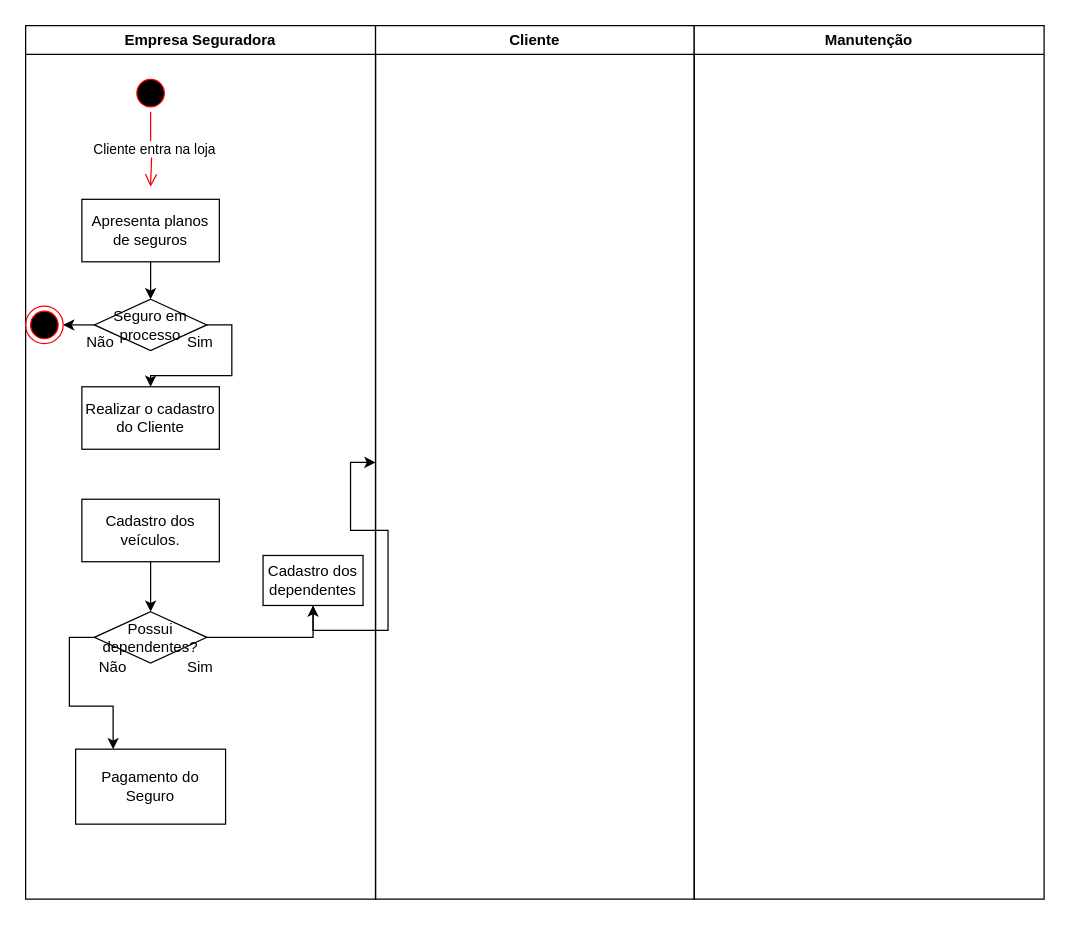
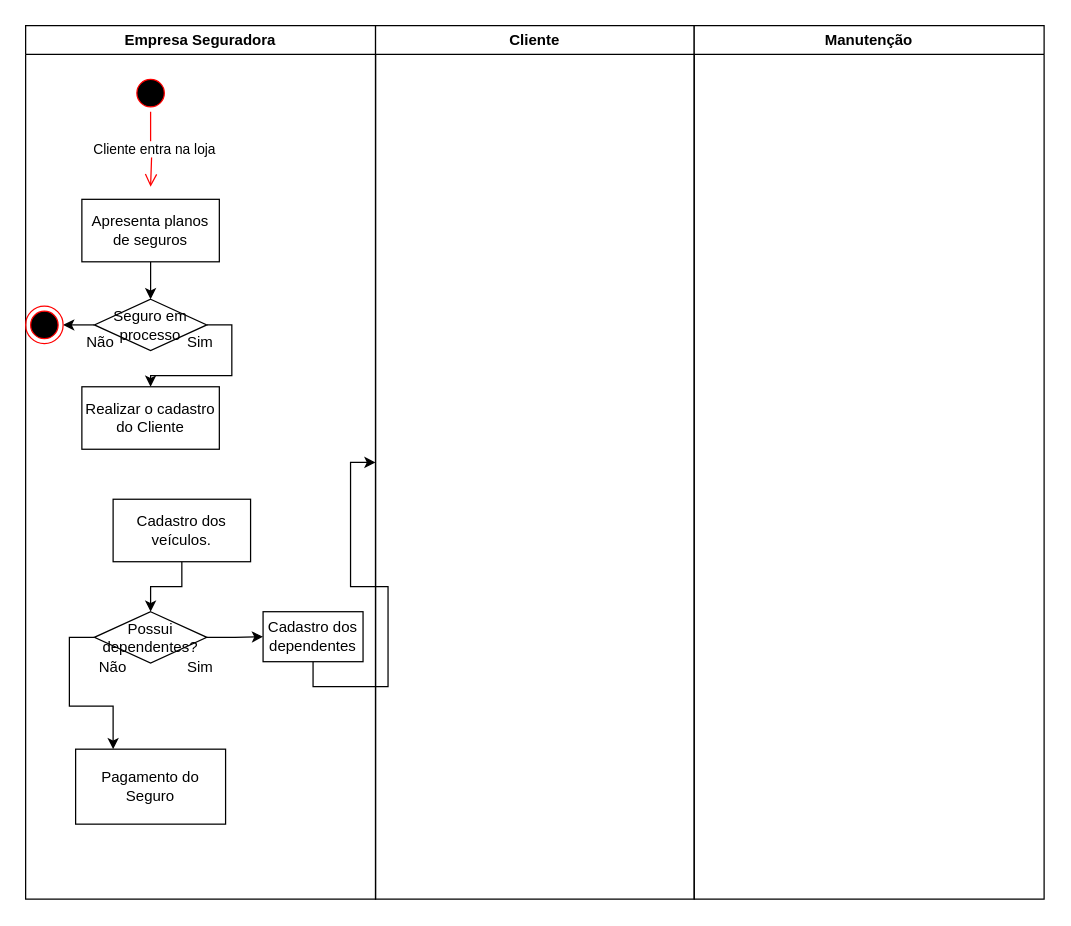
  <mxCell id="0" />
  <mxCell id="1" parent="0" />
  <mxCell id="2" value="Empresa Seguradora" style="swimlane;whiteSpace=wrap;html=1;" vertex="1" parent="1"><mxGeometry x="20" y="20" width="280" height="699" as="geometry" /></mxCell>
  <mxCell id="3" value="" style="ellipse;html=1;shape=startState;fillColor=#000000;strokeColor=#ff0000;" vertex="1" parent="2"><mxGeometry x="85" y="39" width="30" height="30" as="geometry" /></mxCell>
  <mxCell id="4" value="" style="edgeStyle=orthogonalEdgeStyle;html=1;verticalAlign=bottom;endArrow=open;endSize=8;strokeColor=#ff0000;rounded=0;" edge="1" source="3" parent="2"><mxGeometry relative="1" as="geometry"><mxPoint x="100" y="129" as="targetPoint" /><Array as="points"><mxPoint x="100" y="99" /><mxPoint x="101" y="99" /></Array></mxGeometry></mxCell>
  <mxCell id="5" value="Cliente entra na loja" style="edgeLabel;html=1;align=center;verticalAlign=middle;resizable=0;points=[];" vertex="1" connectable="0" parent="4"><mxGeometry x="0.016" y="2" relative="1" as="geometry"><mxPoint y="-1" as="offset" /></mxGeometry></mxCell>
  <mxCell id="6" style="edgeStyle=orthogonalEdgeStyle;rounded=0;orthogonalLoop=1;jettySize=auto;html=1;exitX=0.5;exitY=1;exitDx=0;exitDy=0;entryX=0.5;entryY=0;entryDx=0;entryDy=0;" edge="1" parent="2" source="7" target="10"><mxGeometry relative="1" as="geometry" /></mxCell>
  <mxCell id="7" value="Apresenta planos de seguros" style="html=1;whiteSpace=wrap;" vertex="1" parent="2"><mxGeometry x="45" y="139" width="110" height="50" as="geometry" /></mxCell>
  <mxCell id="8" style="edgeStyle=orthogonalEdgeStyle;rounded=0;orthogonalLoop=1;jettySize=auto;html=1;exitX=0;exitY=0.5;exitDx=0;exitDy=0;entryX=1;entryY=0.5;entryDx=0;entryDy=0;" edge="1" parent="2" source="10" target="11"><mxGeometry relative="1" as="geometry" /></mxCell>
  <mxCell id="9" style="edgeStyle=orthogonalEdgeStyle;rounded=0;orthogonalLoop=1;jettySize=auto;html=1;exitX=1;exitY=0.5;exitDx=0;exitDy=0;entryX=0.5;entryY=0;entryDx=0;entryDy=0;" edge="1" parent="2" source="10" target="14"><mxGeometry relative="1" as="geometry" /></mxCell>
  <mxCell id="10" value="Seguro em processo" style="rhombus;whiteSpace=wrap;html=1;" vertex="1" parent="2"><mxGeometry x="55" y="219" width="90" height="41" as="geometry" /></mxCell>
  <mxCell id="11" value="" style="ellipse;html=1;shape=endState;fillColor=#000000;strokeColor=#ff0000;" vertex="1" parent="2"><mxGeometry y="224.5" width="30" height="30" as="geometry" /></mxCell>
  <mxCell id="12" value="Não" style="text;html=1;strokeColor=none;fillColor=none;align=center;verticalAlign=middle;whiteSpace=wrap;rounded=0;" vertex="1" parent="2"><mxGeometry x="30" y="239" width="60" height="30" as="geometry" /></mxCell>
  <mxCell id="13" value="Sim" style="text;html=1;strokeColor=none;fillColor=none;align=center;verticalAlign=middle;whiteSpace=wrap;rounded=0;" vertex="1" parent="2"><mxGeometry x="110" y="239" width="60" height="30" as="geometry" /></mxCell>
  <mxCell id="14" value="Realizar o cadastro do Cliente" style="html=1;whiteSpace=wrap;" vertex="1" parent="2"><mxGeometry x="45" y="289" width="110" height="50" as="geometry" /></mxCell>
  <mxCell id="15" style="edgeStyle=orthogonalEdgeStyle;rounded=0;orthogonalLoop=1;jettySize=auto;html=1;exitX=0.5;exitY=1;exitDx=0;exitDy=0;entryX=0.5;entryY=0;entryDx=0;entryDy=0;" edge="1" parent="2" source="16" target="19"><mxGeometry relative="1" as="geometry" /></mxCell>
- <mxCell id="16" value="Cadastro dos veículos." style="html=1;whiteSpace=wrap;" vertex="1" parent="2"><mxGeometry x="45" y="379" width="110" height="50" as="geometry" /></mxCell>
+ <mxCell id="16" value="Cadastro dos veículos." style="html=1;whiteSpace=wrap;" vertex="1" parent="2"><mxGeometry x="70" y="379" width="110" height="50" as="geometry" /></mxCell>
  <mxCell id="17" style="edgeStyle=orthogonalEdgeStyle;rounded=0;orthogonalLoop=1;jettySize=auto;html=1;exitX=1;exitY=0.5;exitDx=0;exitDy=0;" edge="1" parent="2" source="19" target="24"><mxGeometry relative="1" as="geometry" /></mxCell>
  <mxCell id="18" style="edgeStyle=orthogonalEdgeStyle;rounded=0;orthogonalLoop=1;jettySize=auto;html=1;exitX=0;exitY=0.5;exitDx=0;exitDy=0;entryX=0.25;entryY=0;entryDx=0;entryDy=0;" edge="1" parent="2" source="19" target="22"><mxGeometry relative="1" as="geometry" /></mxCell>
  <mxCell id="19" value="Possui dependentes?" style="rhombus;whiteSpace=wrap;html=1;" vertex="1" parent="2"><mxGeometry x="55" y="469" width="90" height="41" as="geometry" /></mxCell>
  <mxCell id="20" value="Sim" style="text;html=1;strokeColor=none;fillColor=none;align=center;verticalAlign=middle;whiteSpace=wrap;rounded=0;" vertex="1" parent="2"><mxGeometry x="110" y="499" width="60" height="30" as="geometry" /></mxCell>
  <mxCell id="21" value="Não" style="text;html=1;strokeColor=none;fillColor=none;align=center;verticalAlign=middle;whiteSpace=wrap;rounded=0;" vertex="1" parent="2"><mxGeometry x="40" y="499" width="60" height="30" as="geometry" /></mxCell>
  <mxCell id="22" value="Pagamento do Seguro" style="rounded=0;whiteSpace=wrap;html=1;" vertex="1" parent="2"><mxGeometry x="40" y="579" width="120" height="60" as="geometry" /></mxCell>
  <mxCell id="23" style="edgeStyle=orthogonalEdgeStyle;rounded=0;orthogonalLoop=1;jettySize=auto;html=1;exitX=0.5;exitY=1;exitDx=0;exitDy=0;" edge="1" parent="2" source="24" target="25"><mxGeometry relative="1" as="geometry" /></mxCell>
- <mxCell id="24" value="Cadastro dos dependentes" style="html=1;whiteSpace=wrap;" vertex="1" parent="2"><mxGeometry x="190" y="424" width="80" height="40" as="geometry" /></mxCell>
+ <mxCell id="24" value="Cadastro dos dependentes" style="html=1;whiteSpace=wrap;" vertex="1" parent="2"><mxGeometry x="190" y="469" width="80" height="40" as="geometry" /></mxCell>
  <mxCell id="25" value="Cliente" style="swimlane;whiteSpace=wrap;html=1;" vertex="1" parent="1"><mxGeometry x="300" y="20" width="255" height="699" as="geometry"><mxRectangle x="230" y="41" width="80" height="30" as="alternateBounds" /></mxGeometry></mxCell>
  <mxCell id="26" value="Manutenção" style="swimlane;whiteSpace=wrap;html=1;" vertex="1" parent="1"><mxGeometry x="555" y="20" width="280" height="699" as="geometry"><mxRectangle x="230" y="41" width="80" height="30" as="alternateBounds" /></mxGeometry></mxCell>
